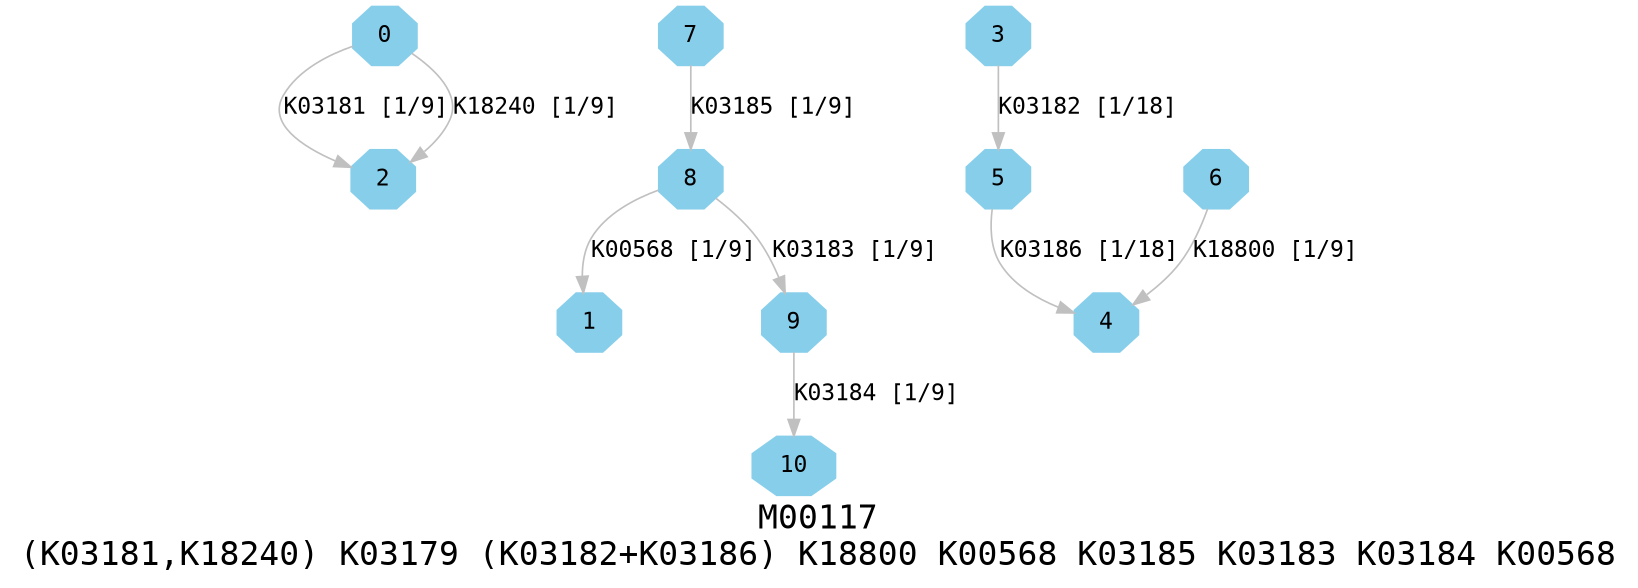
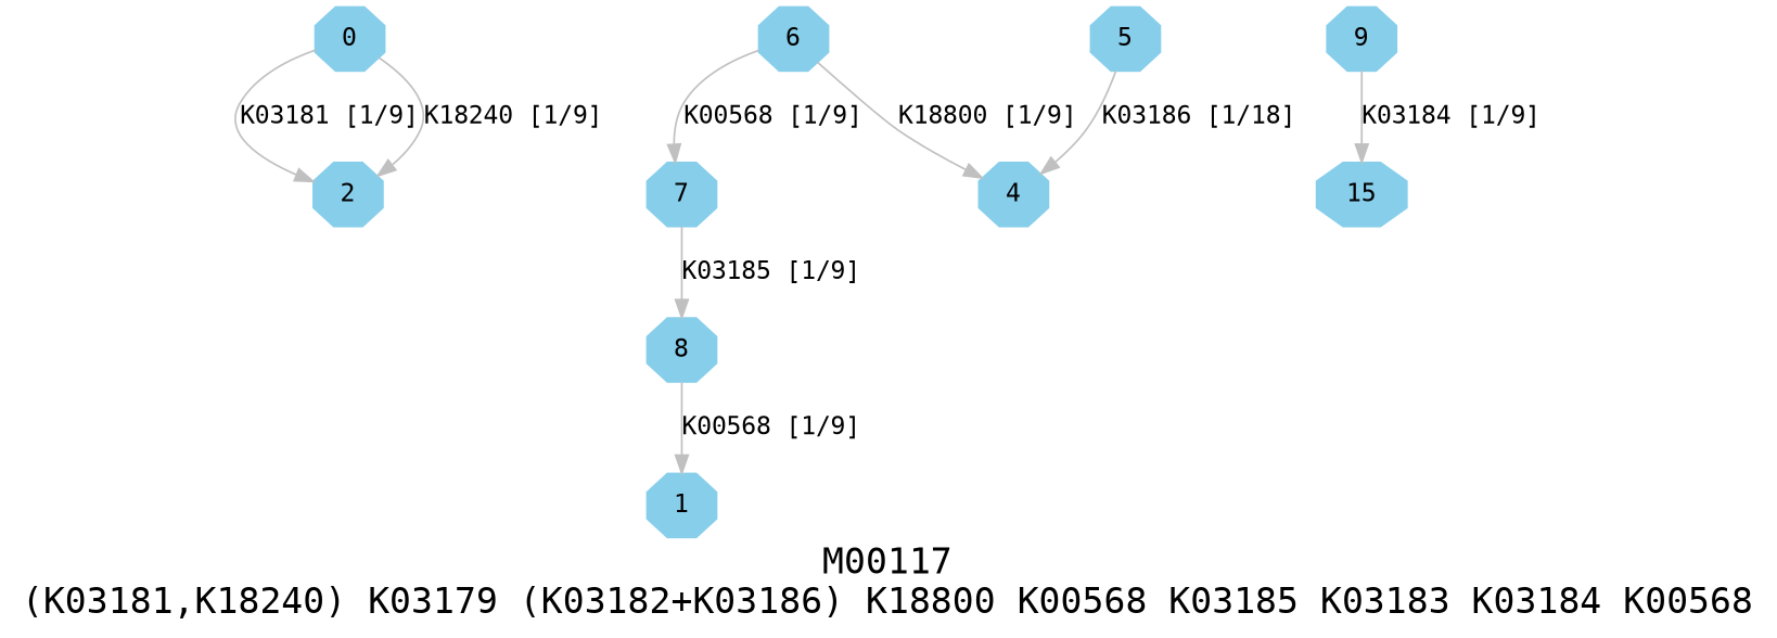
  digraph {
    fontname="DejaVu Sans Mono"
    fontsize=20
    label="M00117\n(K03181,K18240) K03179 (K03182+K03186) K18800 K00568 K03185 K03183 K03184 K00568"
    node [color=skyblue fontname="DejaVu Sans Mono" shape=octagon style=filled]
    edge [color=grey fontname="DejaVu Sans Mono"]
    0 [height=.3 width=.3]
    1 [height=.3 width=.3]
    2 [height=.3 width=.3]
-   3 [height=.3 width=.3]
    4 [height=.3 width=.3]
    5 [height=.3 width=.3]
    6 [height=.3 width=.3]
    7 [height=.3 width=.3]
    8 [height=.3 width=.3]
    9 [height=.3 width=.3]
-   10 [height=.3 width=.3]
+   10 [height=.3 width=.3 label=15]
    subgraph sub_1 {
      0
      1
      2
-     3
      4
      5
      6
      7
      8
      9
      10
    }
    0 -> 2 [label="K03181 [1/9]"]
    0 -> 2 [label="K18240 [1/9]"]
-   3 -> 5 [label="K03182 [1/18]"]
    5 -> 4 [label="K03186 [1/18]"]
    6 -> 4 [label="K18800 [1/9]"]
+   6 -> 7 [label="K00568 [1/9]"]
    7 -> 8 [label="K03185 [1/9]"]
    8 -> 1 [label="K00568 [1/9]"]
-   8 -> 9 [label="K03183 [1/9]"]
    9 -> 10 [label="K03184 [1/9]"]
  }
